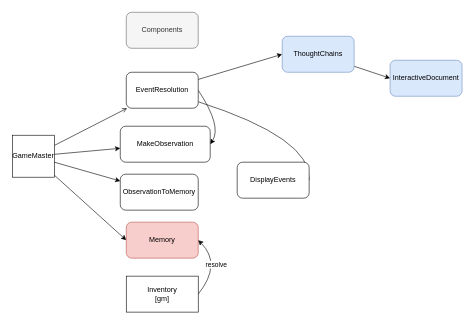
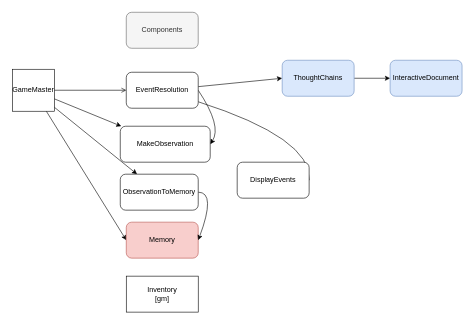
  <mxCell id="0" />
  <mxCell id="1" parent="0" />
  <mxCell id="2" style="edgeStyle=none;html=1;endArrow=open;" parent="1" source="6" target="11" edge="1"><mxGeometry relative="1" as="geometry" /></mxCell>
  <mxCell id="3" style="edgeStyle=none;html=1;" parent="1" source="6" target="12" edge="1"><mxGeometry relative="1" as="geometry" /></mxCell>
  <mxCell id="4" style="edgeStyle=none;html=1;" parent="1" source="6" target="17" edge="1"><mxGeometry relative="1" as="geometry" /></mxCell>
  <mxCell id="5" style="edgeStyle=none;html=1;entryX=0;entryY=0.5;entryDx=0;entryDy=0;" parent="1" source="6" target="13" edge="1"><mxGeometry relative="1" as="geometry" /></mxCell>
- <mxCell id="6" value="GameMaster" style="whiteSpace=wrap;html=1;aspect=fixed;" parent="1" vertex="1"><mxGeometry x="20" y="225" width="70" height="70" as="geometry" /></mxCell>
+ <mxCell id="6" value="GameMaster" style="whiteSpace=wrap;html=1;aspect=fixed;" parent="1" vertex="1"><mxGeometry x="20" y="115" width="70" height="70" as="geometry" /></mxCell>
  <mxCell id="7" value="Components" style="rounded=1;whiteSpace=wrap;html=1;fillColor=#f5f5f5;fontColor=#333333;strokeColor=#666666;" parent="1" vertex="1"><mxGeometry x="210" y="20" width="120" height="60" as="geometry" /></mxCell>
  <mxCell id="8" style="edgeStyle=none;html=1;entryX=0;entryY=0.5;entryDx=0;entryDy=0;" parent="1" source="11" target="15" edge="1"><mxGeometry relative="1" as="geometry" /></mxCell>
  <mxCell id="9" style="edgeStyle=none;html=1;exitX=1;exitY=0.5;exitDx=0;exitDy=0;entryX=1;entryY=0.5;entryDx=0;entryDy=0;curved=1;" parent="1" source="11" target="12" edge="1"><mxGeometry relative="1" as="geometry"><Array as="points"><mxPoint x="370" y="210" /></Array></mxGeometry></mxCell>
  <mxCell id="10" style="edgeStyle=none;curved=1;html=1;entryX=1;entryY=0.5;entryDx=0;entryDy=0;endArrow=none;" parent="1" source="11" target="19" edge="1"><mxGeometry relative="1" as="geometry"><Array as="points"><mxPoint x="520" y="230" /></Array></mxGeometry></mxCell>
  <mxCell id="11" value="EventResolution" style="rounded=1;whiteSpace=wrap;html=1;" parent="1" vertex="1"><mxGeometry x="210" y="120" width="120" height="60" as="geometry" /></mxCell>
  <mxCell id="12" value="MakeObservation" style="rounded=1;whiteSpace=wrap;html=1;" parent="1" vertex="1"><mxGeometry x="200" y="210" width="150" height="60" as="geometry" /></mxCell>
  <mxCell id="13" value="Memory" style="rounded=1;whiteSpace=wrap;html=1;fillColor=#f8cecc;strokeColor=#b85450;" parent="1" vertex="1"><mxGeometry x="210" y="370" width="120" height="60" as="geometry" /></mxCell>
  <mxCell id="14" style="edgeStyle=none;html=1;" parent="1" source="15" edge="1"><mxGeometry relative="1" as="geometry"><mxPoint x="650" y="130" as="targetPoint" /></mxGeometry></mxCell>
- <mxCell id="15" value="ThoughtChains" style="rounded=1;whiteSpace=wrap;html=1;fillColor=#dae8fc;strokeColor=#6c8ebf;" parent="1" vertex="1"><mxGeometry x="470" y="60" width="120" height="60" as="geometry" /></mxCell>
+ <mxCell id="15" value="ThoughtChains" style="rounded=1;whiteSpace=wrap;html=1;fillColor=#dae8fc;strokeColor=#6c8ebf;" parent="1" vertex="1"><mxGeometry x="470" y="100" width="120" height="60" as="geometry" /></mxCell>
+ <mxCell id="16" style="edgeStyle=none;html=1;entryX=1;entryY=0.5;entryDx=0;entryDy=0;curved=1;" parent="1" source="17" target="13" edge="1"><mxGeometry relative="1" as="geometry"><Array as="points"><mxPoint x="360" y="320" /></Array></mxGeometry></mxCell>
  <mxCell id="17" value="ObservationToMemory" style="rounded=1;whiteSpace=wrap;html=1;" parent="1" vertex="1"><mxGeometry x="200" y="290" width="130" height="60" as="geometry" /></mxCell>
  <mxCell id="18" value="InteractiveDocument" style="rounded=1;whiteSpace=wrap;html=1;fillColor=#dae8fc;strokeColor=#6c8ebf;" parent="1" vertex="1"><mxGeometry x="650" y="100" width="120" height="60" as="geometry" /></mxCell>
  <mxCell id="19" value="DisplayEvents" style="rounded=1;whiteSpace=wrap;html=1;" parent="1" vertex="1"><mxGeometry x="395" y="270" width="120" height="60" as="geometry" /></mxCell>
- <mxCell id="20" style="edgeStyle=none;html=1;entryX=1;entryY=0.5;entryDx=0;entryDy=0;exitX=1;exitY=0.5;exitDx=0;exitDy=0;curved=1;" edge="1" parent="1" source="22" target="13"><mxGeometry relative="1" as="geometry"><Array as="points"><mxPoint x="370" y="440" /></Array></mxGeometry></mxCell>
- <mxCell id="21" value="resolve" style="edgeLabel;html=1;align=center;verticalAlign=middle;resizable=0;points=[];" vertex="1" connectable="0" parent="20"><mxGeometry x="-0.284" y="8" relative="1" as="geometry"><mxPoint x="9" y="-11" as="offset" /></mxGeometry></mxCell>
  <mxCell id="22" value="Inventory&lt;br&gt;[gm]" style="whiteSpace=wrap;html=1;" vertex="1" parent="1"><mxGeometry x="210" y="460" width="120" height="60" as="geometry" /></mxCell>
